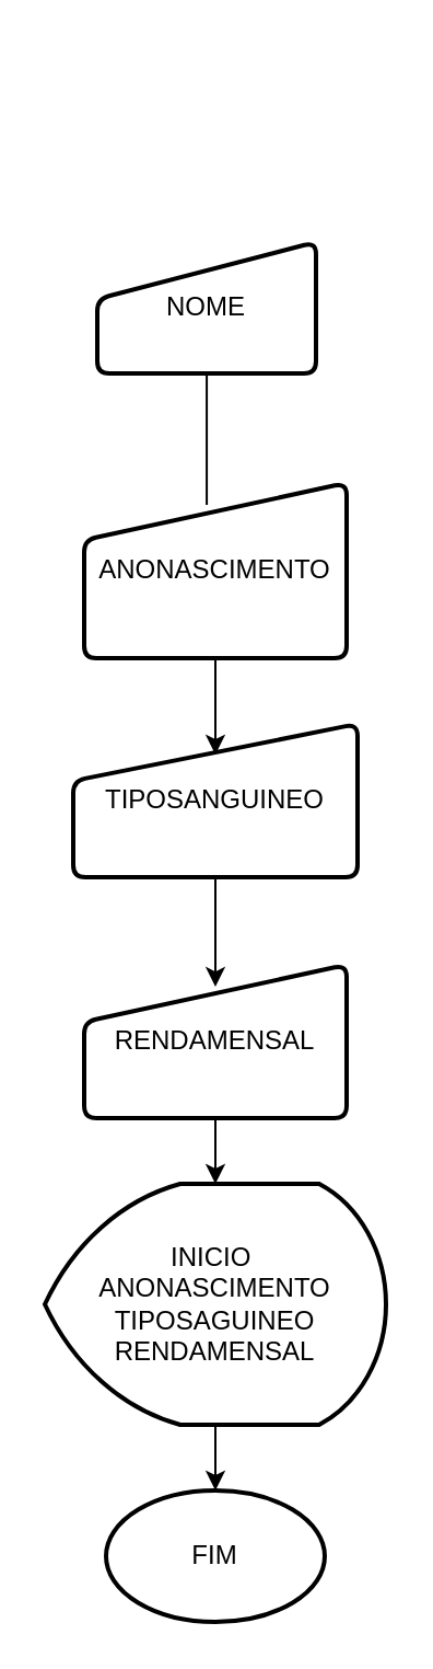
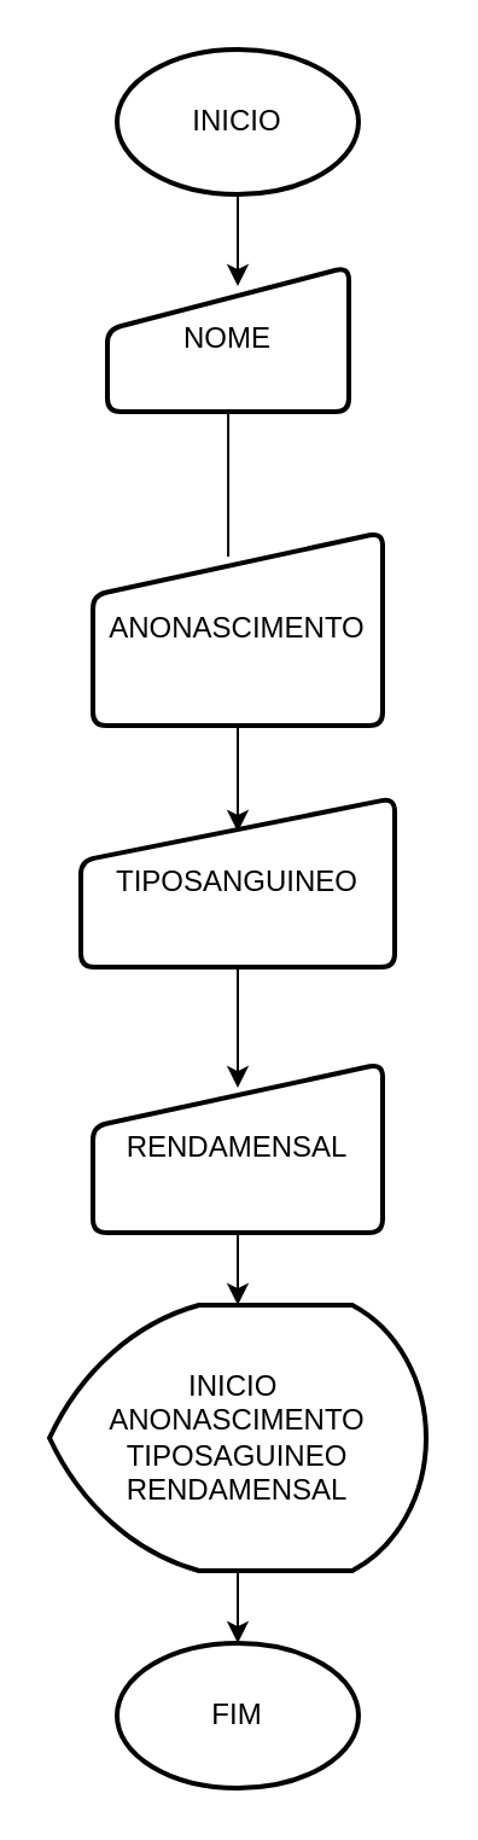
  <mxCell id="0" />
  <mxCell id="1" parent="0" />
+ <mxCell id="2" value="INICIO" style="strokeWidth=2;html=1;shape=mxgraph.flowchart.start_1;whiteSpace=wrap;" vertex="1" parent="1"><mxGeometry x="48" y="20" width="100" height="60" as="geometry" /></mxCell>
  <mxCell id="3" value="FIM" style="strokeWidth=2;html=1;shape=mxgraph.flowchart.start_1;whiteSpace=wrap;" vertex="1" parent="1"><mxGeometry x="48" y="680" width="100" height="60" as="geometry" /></mxCell>
  <mxCell id="4" value="NOME" style="html=1;strokeWidth=2;shape=manualInput;whiteSpace=wrap;rounded=1;size=26;arcSize=11;" vertex="1" parent="1"><mxGeometry x="44" y="110" width="100" height="60" as="geometry" /></mxCell>
  <mxCell id="5" value="ANONASCIMENTO" style="html=1;strokeWidth=2;shape=manualInput;whiteSpace=wrap;rounded=1;size=26;arcSize=11;" vertex="1" parent="1"><mxGeometry x="38" y="220" width="120" height="80" as="geometry" /></mxCell>
  <mxCell id="6" value="TIPOSANGUINEO" style="html=1;strokeWidth=2;shape=manualInput;whiteSpace=wrap;rounded=1;size=26;arcSize=11;" vertex="1" parent="1"><mxGeometry x="33" y="330" width="130" height="70" as="geometry" /></mxCell>
  <mxCell id="7" value="RENDAMENSAL" style="html=1;strokeWidth=2;shape=manualInput;whiteSpace=wrap;rounded=1;size=26;arcSize=11;" vertex="1" parent="1"><mxGeometry x="38" y="440" width="120" height="70" as="geometry" /></mxCell>
  <mxCell id="8" value="INICIO&amp;nbsp;&lt;div&gt;ANONASCIMENTO TIPOSAGUINEO RENDAMENSAL&lt;/div&gt;" style="strokeWidth=2;html=1;shape=mxgraph.flowchart.display;whiteSpace=wrap;" vertex="1" parent="1"><mxGeometry x="20" y="540" width="156" height="110" as="geometry" /></mxCell>
+ <mxCell id="9" style="edgeStyle=orthogonalEdgeStyle;rounded=0;orthogonalLoop=1;jettySize=auto;html=1;entryX=0.54;entryY=0.133;entryDx=0;entryDy=0;entryPerimeter=0;" edge="1" parent="1" source="2" target="4"><mxGeometry relative="1" as="geometry" /></mxCell>
  <mxCell id="10" style="edgeStyle=orthogonalEdgeStyle;rounded=0;orthogonalLoop=1;jettySize=auto;html=1;entryX=0.467;entryY=0.125;entryDx=0;entryDy=0;entryPerimeter=0;endArrow=none;" edge="1" parent="1" source="4" target="5"><mxGeometry relative="1" as="geometry" /></mxCell>
  <mxCell id="11" style="edgeStyle=orthogonalEdgeStyle;rounded=0;orthogonalLoop=1;jettySize=auto;html=1;entryX=0.5;entryY=0.2;entryDx=0;entryDy=0;entryPerimeter=0;" edge="1" parent="1" source="5" target="6"><mxGeometry relative="1" as="geometry" /></mxCell>
  <mxCell id="12" style="edgeStyle=orthogonalEdgeStyle;rounded=0;orthogonalLoop=1;jettySize=auto;html=1;entryX=0.5;entryY=0.143;entryDx=0;entryDy=0;entryPerimeter=0;" edge="1" parent="1" source="6" target="7"><mxGeometry relative="1" as="geometry" /></mxCell>
  <mxCell id="13" style="edgeStyle=orthogonalEdgeStyle;rounded=0;orthogonalLoop=1;jettySize=auto;html=1;entryX=0.5;entryY=0;entryDx=0;entryDy=0;entryPerimeter=0;" edge="1" parent="1" source="7" target="8"><mxGeometry relative="1" as="geometry" /></mxCell>
  <mxCell id="14" style="edgeStyle=orthogonalEdgeStyle;rounded=0;orthogonalLoop=1;jettySize=auto;html=1;entryX=0.5;entryY=0;entryDx=0;entryDy=0;entryPerimeter=0;" edge="1" parent="1" source="8" target="3"><mxGeometry relative="1" as="geometry" /></mxCell>
